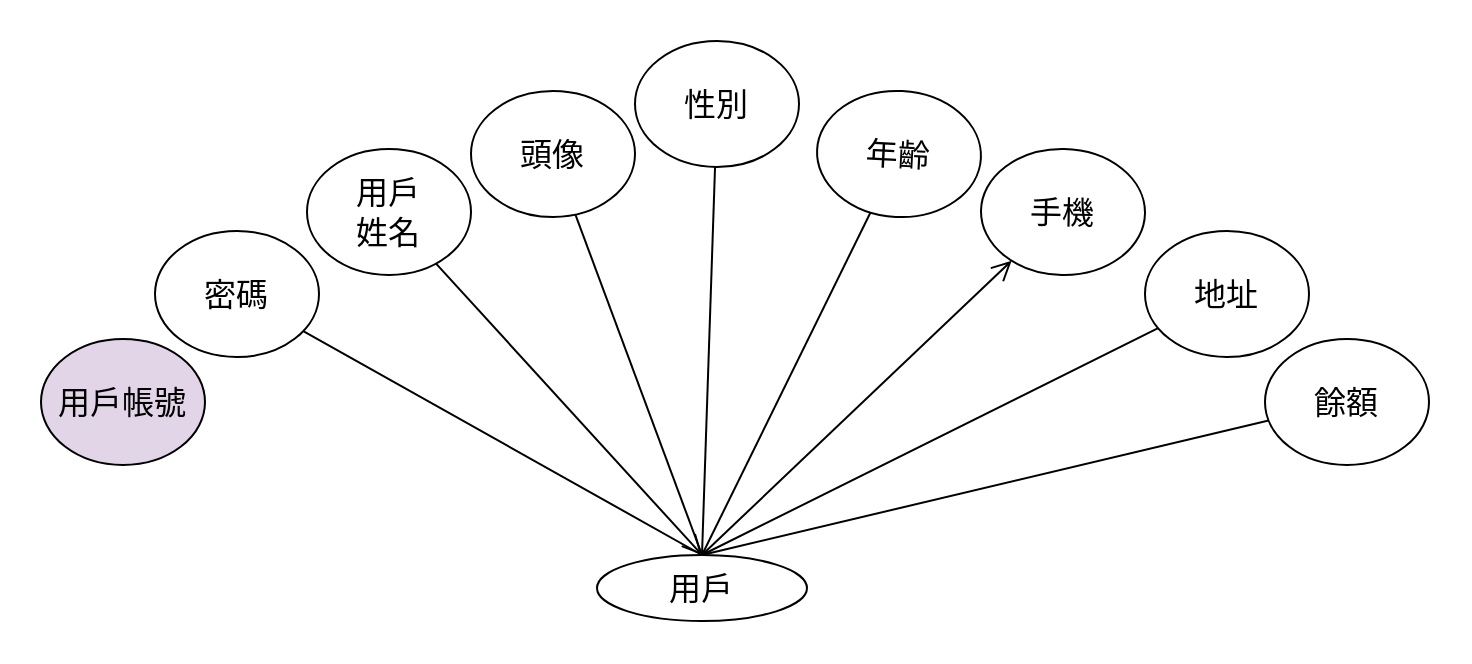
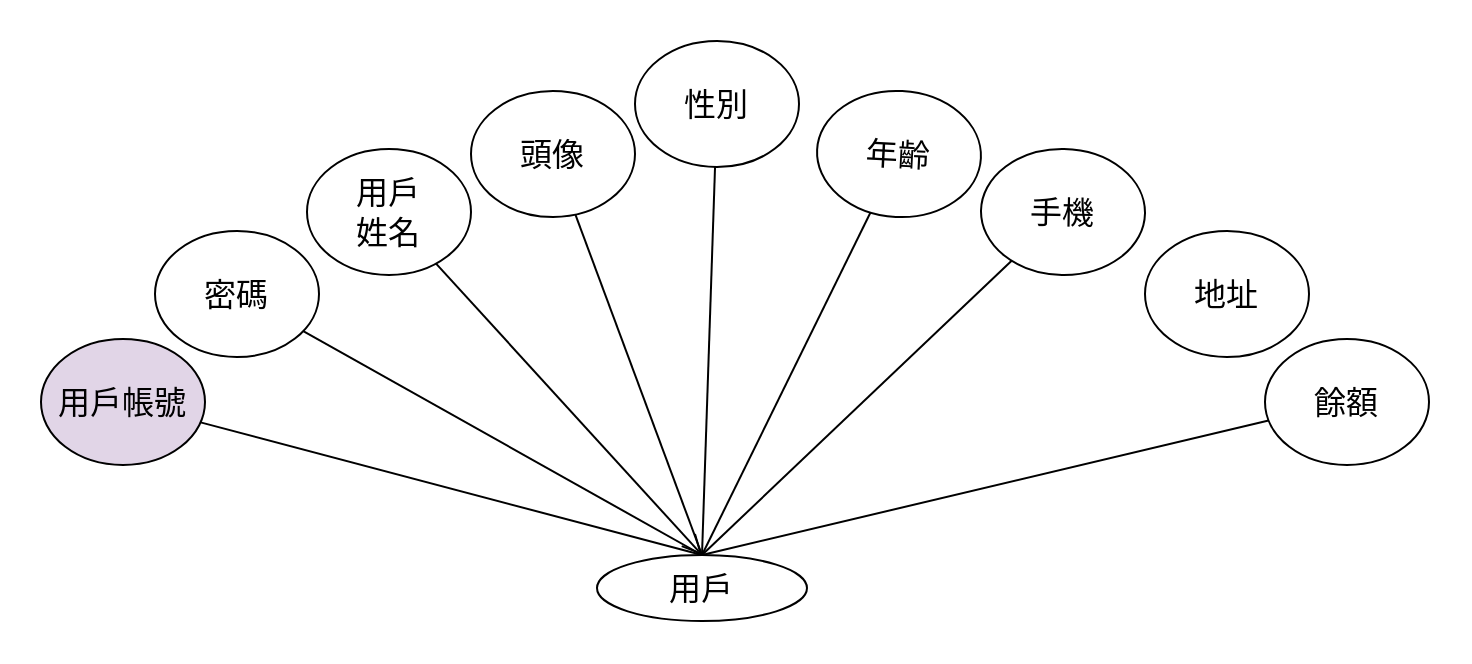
  <mxCell id="0" />
  <mxCell id="1" parent="0" />
  <mxCell id="2" value="用戶" style="ellipse;whiteSpace=wrap;html=1;fontSize=16;" parent="1" vertex="1"><mxGeometry x="298" y="277" width="105" height="33" as="geometry" /></mxCell>
  <mxCell id="3" value="用戶帳號" style="ellipse;whiteSpace=wrap;html=1;fontSize=16;rotation=0;fillColor=#e1d5e7;" parent="1" vertex="1"><mxGeometry x="20" y="169" width="82" height="63" as="geometry" /></mxCell>
  <mxCell id="4" value="密碼" style="ellipse;whiteSpace=wrap;html=1;fontSize=16;rotation=0;" parent="1" vertex="1"><mxGeometry x="77" y="115" width="82" height="63" as="geometry" /></mxCell>
  <mxCell id="5" value="性別" style="ellipse;whiteSpace=wrap;html=1;fontSize=16;rotation=0;" parent="1" vertex="1"><mxGeometry x="317" y="20" width="82" height="63" as="geometry" /></mxCell>
  <mxCell id="6" value="頭像" style="ellipse;whiteSpace=wrap;html=1;fontSize=16;rotation=0;" parent="1" vertex="1"><mxGeometry x="235" y="45" width="82" height="63" as="geometry" /></mxCell>
  <mxCell id="7" value="用戶&lt;br style=&quot;border-color: var(--border-color);&quot;&gt;姓名" style="ellipse;whiteSpace=wrap;html=1;fontSize=16;rotation=0;" parent="1" vertex="1"><mxGeometry x="153" y="74" width="82" height="63" as="geometry" /></mxCell>
  <mxCell id="8" value="手機" style="ellipse;whiteSpace=wrap;html=1;fontSize=16;rotation=1;" parent="1" vertex="1"><mxGeometry x="490" y="74" width="82" height="63" as="geometry" /></mxCell>
  <mxCell id="9" value="年齡" style="ellipse;whiteSpace=wrap;html=1;fontSize=16;rotation=3;" parent="1" vertex="1"><mxGeometry x="408" y="45" width="82" height="63" as="geometry" /></mxCell>
  <mxCell id="10" value="地址" style="ellipse;whiteSpace=wrap;html=1;fontSize=16;rotation=0;" parent="1" vertex="1"><mxGeometry x="572" y="115" width="82" height="63" as="geometry" /></mxCell>
  <mxCell id="11" value="餘額" style="ellipse;whiteSpace=wrap;html=1;fontSize=16;rotation=0;" parent="1" vertex="1"><mxGeometry x="632" y="169" width="82" height="63" as="geometry" /></mxCell>
+ <mxCell id="12" value="" style="endArrow=none;html=1;rounded=0;fontSize=12;startSize=8;endSize=8;curved=1;exitX=0.5;exitY=0;exitDx=0;exitDy=0;" parent="1" source="2" target="3" edge="1"><mxGeometry width="50" height="50" relative="1" as="geometry"><mxPoint x="333" y="217" as="sourcePoint" /><mxPoint x="383" y="167" as="targetPoint" /></mxGeometry></mxCell>
  <mxCell id="13" value="" style="endArrow=none;html=1;rounded=0;fontSize=12;startSize=8;endSize=8;curved=1;entryX=0.5;entryY=0;entryDx=0;entryDy=0;" parent="1" source="4" target="2" edge="1"><mxGeometry width="50" height="50" relative="1" as="geometry"><mxPoint x="333" y="217" as="sourcePoint" /><mxPoint x="383" y="167" as="targetPoint" /></mxGeometry></mxCell>
  <mxCell id="14" value="" style="endArrow=open;html=1;rounded=0;fontSize=12;startSize=8;endSize=8;curved=1;entryX=0.5;entryY=0;entryDx=0;entryDy=0;" parent="1" source="7" target="2" edge="1"><mxGeometry width="50" height="50" relative="1" as="geometry"><mxPoint x="333" y="217" as="sourcePoint" /><mxPoint x="379" y="167" as="targetPoint" /></mxGeometry></mxCell>
  <mxCell id="15" value="" style="endArrow=none;html=1;rounded=0;fontSize=12;startSize=8;endSize=8;curved=1;entryX=0.5;entryY=0;entryDx=0;entryDy=0;" parent="1" source="6" target="2" edge="1"><mxGeometry width="50" height="50" relative="1" as="geometry"><mxPoint x="333" y="217" as="sourcePoint" /><mxPoint x="383" y="167" as="targetPoint" /></mxGeometry></mxCell>
  <mxCell id="16" value="" style="endArrow=none;html=1;rounded=0;fontSize=12;startSize=8;endSize=8;curved=1;exitX=0.5;exitY=0;exitDx=0;exitDy=0;" parent="1" source="2" target="5" edge="1"><mxGeometry width="50" height="50" relative="1" as="geometry"><mxPoint x="333" y="217" as="sourcePoint" /><mxPoint x="383" y="167" as="targetPoint" /></mxGeometry></mxCell>
  <mxCell id="17" value="" style="endArrow=none;html=1;rounded=0;fontSize=12;startSize=8;endSize=8;curved=1;exitX=0.5;exitY=0;exitDx=0;exitDy=0;" parent="1" source="2" target="9" edge="1"><mxGeometry width="50" height="50" relative="1" as="geometry"><mxPoint x="333" y="217" as="sourcePoint" /><mxPoint x="383" y="167" as="targetPoint" /></mxGeometry></mxCell>
- <mxCell id="18" value="" style="endArrow=open;html=1;rounded=0;fontSize=12;startSize=8;endSize=8;curved=1;exitX=0.5;exitY=0;exitDx=0;exitDy=0;" parent="1" source="2" target="8" edge="1"><mxGeometry width="50" height="50" relative="1" as="geometry"><mxPoint x="333" y="217" as="sourcePoint" /><mxPoint x="383" y="167" as="targetPoint" /></mxGeometry></mxCell>
- <mxCell id="19" value="" style="endArrow=none;html=1;rounded=0;fontSize=12;startSize=8;endSize=8;curved=1;exitX=0.5;exitY=0;exitDx=0;exitDy=0;" parent="1" source="2" target="10" edge="1"><mxGeometry width="50" height="50" relative="1" as="geometry"><mxPoint x="333" y="217" as="sourcePoint" /><mxPoint x="383" y="167" as="targetPoint" /></mxGeometry></mxCell>
+ <mxCell id="18" value="" style="endArrow=none;html=1;rounded=0;fontSize=12;startSize=8;endSize=8;curved=1;exitX=0.5;exitY=0;exitDx=0;exitDy=0;" parent="1" source="2" target="8" edge="1"><mxGeometry width="50" height="50" relative="1" as="geometry"><mxPoint x="333" y="217" as="sourcePoint" /><mxPoint x="383" y="167" as="targetPoint" /></mxGeometry></mxCell>
  <mxCell id="20" value="" style="endArrow=none;html=1;rounded=0;fontSize=12;startSize=8;endSize=8;curved=1;exitX=0.5;exitY=0;exitDx=0;exitDy=0;" parent="1" source="2" target="11" edge="1"><mxGeometry width="50" height="50" relative="1" as="geometry"><mxPoint x="333" y="217" as="sourcePoint" /><mxPoint x="383" y="167" as="targetPoint" /></mxGeometry></mxCell>
